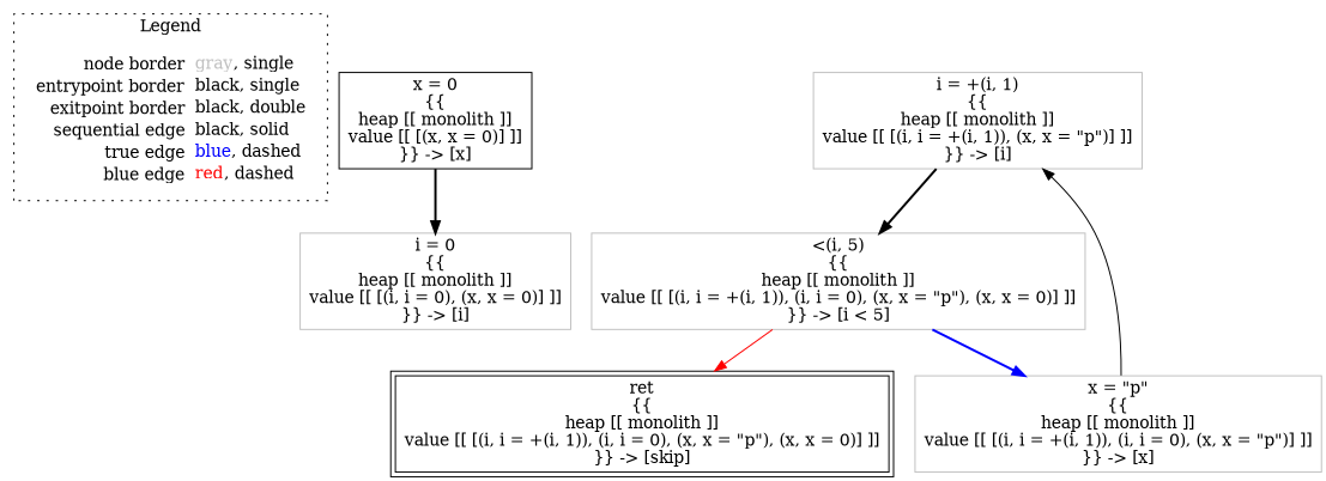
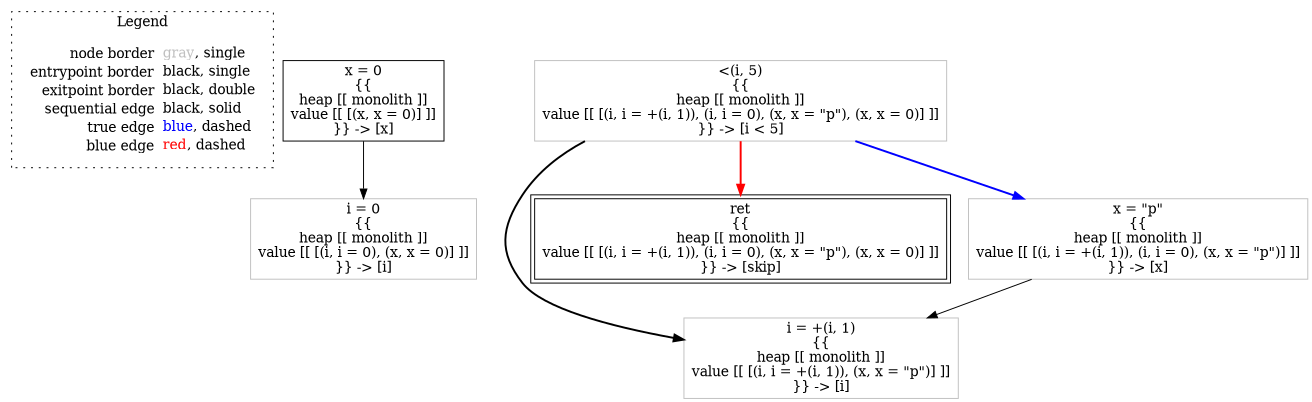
  digraph {
    node [shape=rect color=gray]
    edge [color=black style=bold]
    n1 [label=<<table border="0" cellpadding="2" cellspacing="0" cellborder="0"><tr><td align="right">node border&nbsp;</td><td align="left"><font color="gray">gray</font>, single</td></tr><tr><td align="right">entrypoint border&nbsp;</td><td align="left"><font color="black">black</font>, single</td></tr><tr><td align="right">exitpoint border&nbsp;</td><td align="left"><font color="black">black</font>, double</td></tr><tr><td align="right">sequential edge&nbsp;</td><td align="left"><font color="black">black</font>, solid</td></tr><tr><td align="right">true edge&nbsp;</td><td align="left"><font color="blue">blue</font>, dashed</td></tr><tr><td align="right">blue edge&nbsp;</td><td align="left"><font color="red">red</font>, dashed</td></tr></table>> shape=plaintext color=""]
    n2 [color=black label=<x = 0<BR/>{{<BR/>heap [[ monolith ]]<BR/>value [[ [(x, x = 0)] ]]<BR/>}} -&gt; [x]>]
    n3 [label=<i = 0<BR/>{{<BR/>heap [[ monolith ]]<BR/>value [[ [(i, i = 0), (x, x = 0)] ]]<BR/>}} -&gt; [i]>]
    n4 [label=<i = +(i, 1)<BR/>{{<BR/>heap [[ monolith ]]<BR/>value [[ [(i, i = +(i, 1)), (x, x = &quot;p&quot;)] ]]<BR/>}} -&gt; [i]>]
    n5 [label=<&lt;(i, 5)<BR/>{{<BR/>heap [[ monolith ]]<BR/>value [[ [(i, i = +(i, 1)), (i, i = 0), (x, x = &quot;p&quot;), (x, x = 0)] ]]<BR/>}} -&gt; [i &lt; 5]>]
    n6 [color=black label=<ret<BR/>{{<BR/>heap [[ monolith ]]<BR/>value [[ [(i, i = +(i, 1)), (i, i = 0), (x, x = &quot;p&quot;), (x, x = 0)] ]]<BR/>}} -&gt; [skip]> peripheries=2]
    n7 [label=<x = &quot;p&quot;<BR/>{{<BR/>heap [[ monolith ]]<BR/>value [[ [(i, i = +(i, 1)), (i, i = 0), (x, x = &quot;p&quot;)] ]]<BR/>}} -&gt; [x]>]
    subgraph cluster_1 {
      label=Legend
      style=dotted
      n1
    }
-   n2 -> n3
-   n4 -> n5
-   n5 -> n6 [color=red style=solid]
+   n2 -> n3 [style=solid]
+   n5 -> n4
+   n5 -> n6 [color=red]
    n5 -> n7 [color=blue]
    n7 -> n4 [style=solid]
  }
